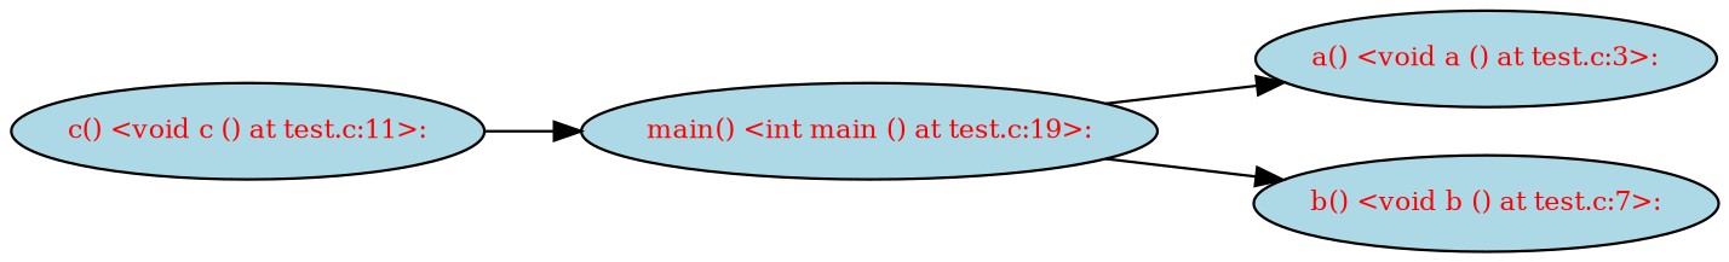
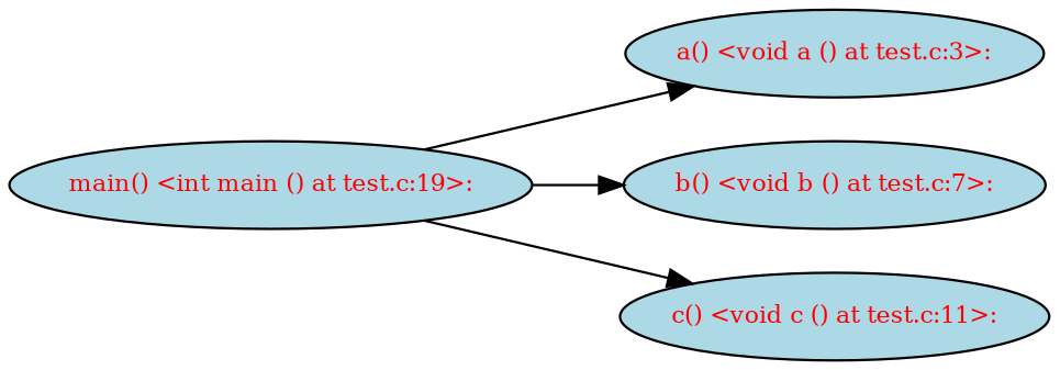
  digraph {
    rankdir=LR
    node [fillcolor=lightblue fontcolor=red fontsize=10 style=filled]
    "main() <int main () at test.c:19>:"
    "a() <void a () at test.c:3>:"
    "b() <void b () at test.c:7>:"
    "c() <void c () at test.c:11>:"
    "main() <int main () at test.c:19>:" -> "a() <void a () at test.c:3>:"
    "main() <int main () at test.c:19>:" -> "b() <void b () at test.c:7>:"
-   "c() <void c () at test.c:11>:" -> "main() <int main () at test.c:19>:"
+   "main() <int main () at test.c:19>:" -> "c() <void c () at test.c:11>:"
  }
